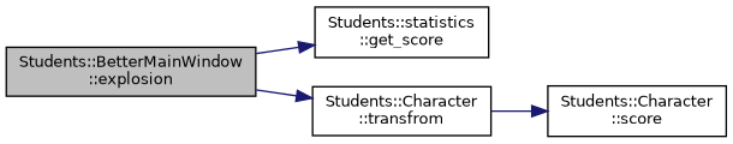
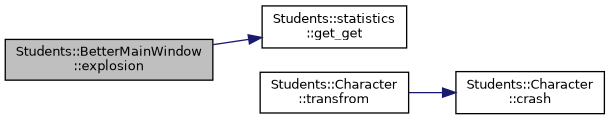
  digraph {
    rankdir=LR
    node [color=black fillcolor=white fontname=Helvetica fontsize=10 shape=record style=filled]
    edge [color=midnightblue fontname=Helvetica fontsize=10 labelfontname=Helvetica labelfontsize=10 style=solid]
    n1 [fillcolor=grey75 fontcolor=black height=0.2 label="Students::BetterMainWindow\l::explosion" width=0.4]
-   n2 [height=0.2 label="Students::statistics\l::get_score" width=0.4]
+   n2 [height=0.2 label="Students::statistics\l::get_get" width=0.4]
    n3 [height=0.2 label="Students::Character\l::transfrom" width=0.4]
-   n4 [height=0.2 label="Students::Character\l::score" width=0.4]
+   n4 [height=0.2 label="Students::Character\l::crash" width=0.4]
    n1 -> n2
-   n1 -> n3
    n3 -> n4
  }
